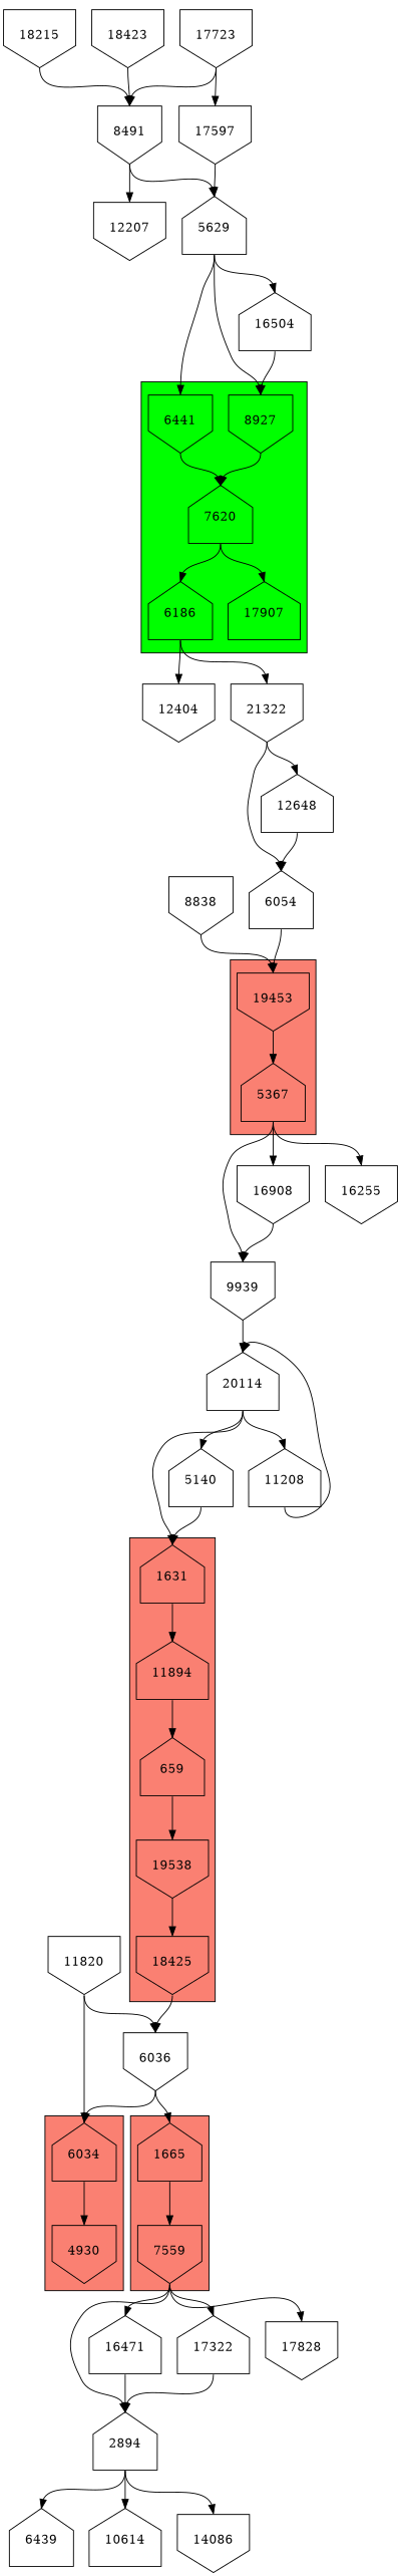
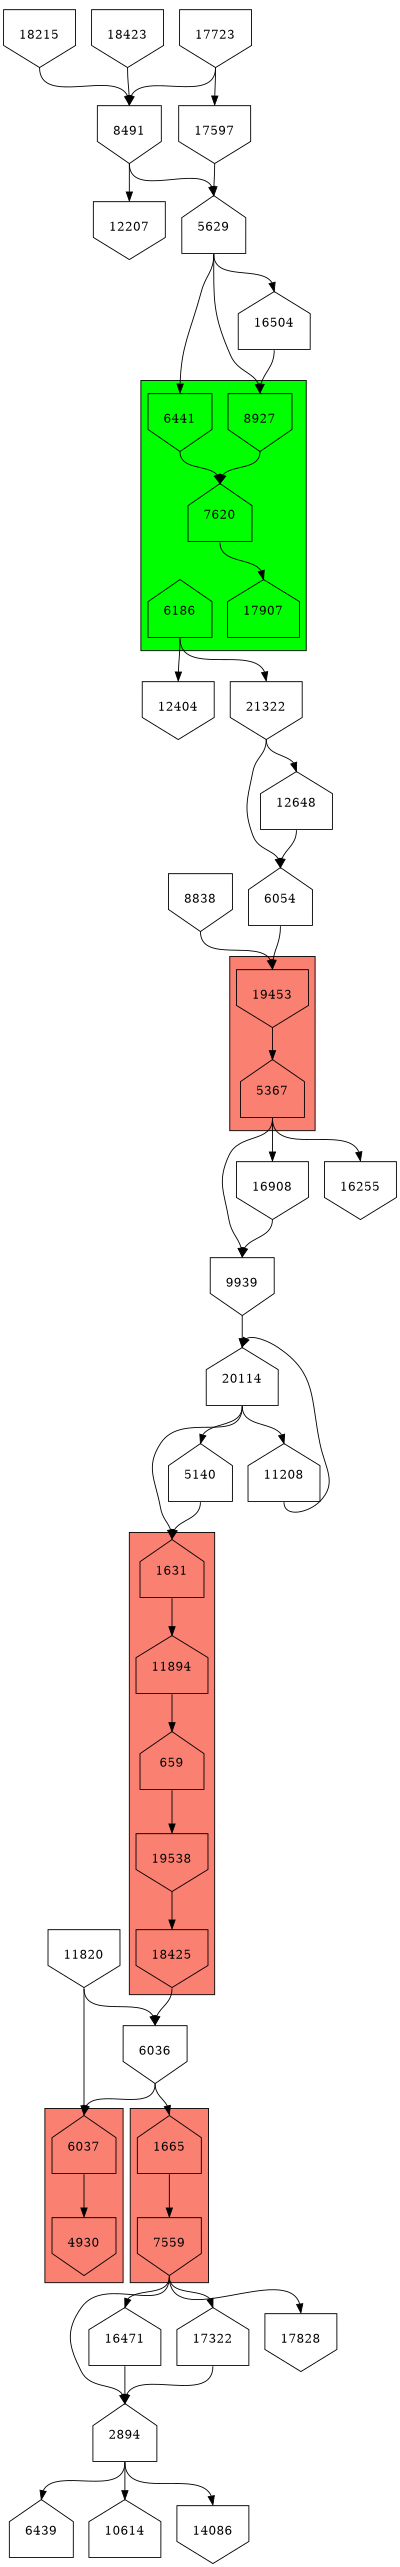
  digraph {
    node [shape=invhouse]
    edge [headport=n tailport=s]
    6441 [height=1 width=1]
    8927 [height=1 width=1]
    7620 [height=1 shape=house width=1]
    6186 [height=1 shape=house width=1]
    17907 [height=1 shape=house width=1]
    19453 [height=1 width=1]
    5367 [height=1 shape=house width=1]
    1631 [height=1 shape=house width=1]
    11894 [height=1 shape=house width=1]
    659 [height=1 shape=house width=1]
    19538 [height=1 width=1]
    18425 [height=1 width=1]
-   6037 [height=1 shape=house width=1 label=6034]
+   6037 [height=1 shape=house width=1]
    4930 [height=1 width=1]
    1665 [height=1 shape=house width=1]
    7559 [height=1 width=1]
    12404 [height=1 width=1]
    21322 [height=1 width=1]
    9939 [height=1 width=1]
    16908 [height=1 width=1]
    16255 [height=1 width=1]
    6036 [height=1 width=1]
    2894 [height=1 shape=house width=1]
    16471 [height=1 shape=house width=1]
    17322 [height=1 shape=house width=1]
    17828 [height=1 width=1]
    6054 [height=1 shape=house width=1]
    12648 [height=1 shape=house width=1]
    20114 [height=1 shape=house width=1]
    6439 [height=1 shape=house width=1]
    n31 [height=1 label=10614 shape=house width=1]
    14086 [height=1 width=1]
    5140 [height=1 shape=house width=1]
    n34 [height=1 label=11208 shape=house width=1]
    11820 [height=1 width=1]
    8838 [height=1 width=1]
    5629 [height=1 shape=house width=1]
    16504 [height=1 shape=house width=1]
    8491 [height=1 width=1]
    12207 [height=1 width=1]
    17597 [height=1 width=1]
    17723 [height=1 width=1]
    18215 [height=1 width=1]
    18423 [height=1 width=1]
    subgraph cluster_1 {
      fillcolor=green
      style=filled
      6441
      8927
      7620
      6186
      17907
    }
    subgraph cluster_2 {
      fillcolor=salmon
      style=filled
      19453
      5367
    }
    subgraph cluster_3 {
      fillcolor=salmon
      style=filled
      1631
      11894
      659
      19538
      18425
    }
    subgraph cluster_4 {
      fillcolor=salmon
      style=filled
      6037
      4930
    }
    subgraph cluster_5 {
      fillcolor=salmon
      style=filled
      1665
      7559
    }
    6441 -> 7620
    8927 -> 7620
-   7620 -> 6186
    7620 -> 17907
    6186 -> 12404
    6186 -> 21322
    19453 -> 5367
    5367 -> 9939
    5367 -> 16908
    5367 -> 16255
    1631 -> 11894
    11894 -> 659
    659 -> 19538
    19538 -> 18425
    18425 -> 6036
    6037 -> 4930
    1665 -> 7559
    7559 -> 2894
    7559 -> 16471
    7559 -> 17322
    7559 -> 17828
    21322 -> 6054
    21322 -> 12648
    9939 -> 20114
    16908 -> 9939
    6036 -> 6037
    6036 -> 1665
    2894 -> 6439
    2894 -> n31
    2894 -> 14086
    16471 -> 2894
    17322 -> 2894
    6054 -> 19453
    12648 -> 6054
    20114 -> 1631
    20114 -> 5140
    20114 -> n34
    5140 -> 1631
    n34 -> 20114
    11820 -> 6037
    11820 -> 6036
    8838 -> 19453
    5629 -> 6441
    5629 -> 8927
    5629 -> 16504
    16504 -> 8927
    8491 -> 5629
    8491 -> 12207
    17597 -> 5629
    17723 -> 8491
    17723 -> 17597
    18215 -> 8491
    18423 -> 8491
  }
